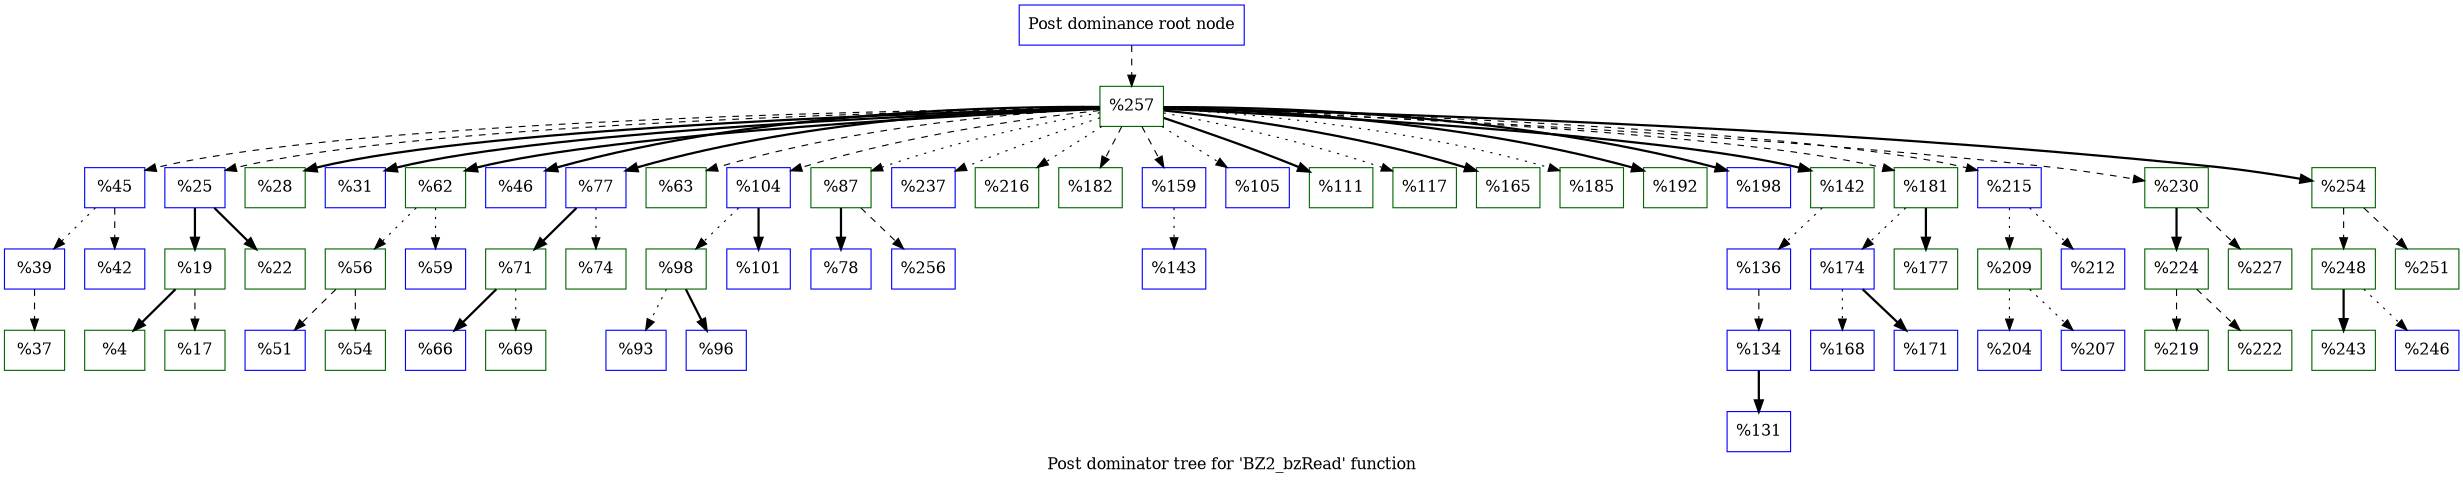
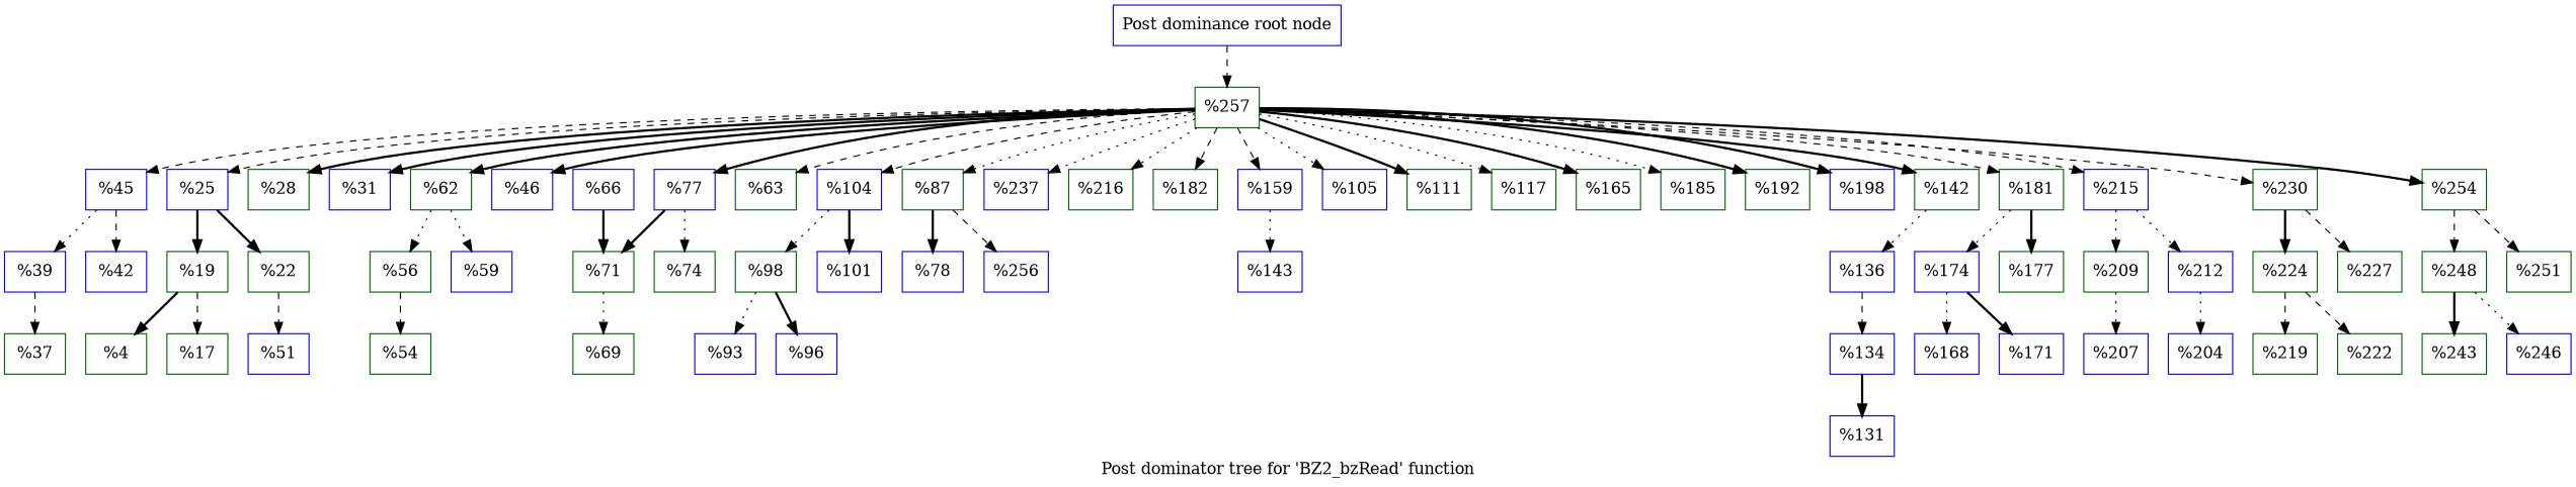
  digraph {
    fontname="DejaVu Serif"
    label="Post dominator tree for 'BZ2_bzRead' function"
    node [color=darkgreen fontname="DejaVu Serif" shape=record]
    edge [fontname="DejaVu Serif" style=bold]
    n1 [color=blue label="{Post dominance root node}"]
    n2 [label="{%257}"]
    n3 [color=blue label="{%45}"]
    n4 [color=blue label="{%25}"]
    n5 [label="{%28}"]
    n6 [color=blue label="{%31}"]
    n7 [label="{%62}"]
    n8 [color=blue label="{%46}"]
    n9 [color=blue label="{%77}"]
    n10 [label="{%63}"]
    n11 [color=blue label="{%104}"]
    n12 [label="{%87}"]
    n13 [color=blue label="{%237}"]
    n14 [label="{%216}"]
    n15 [label="{%182}"]
    n16 [color=blue label="{%159}"]
    n17 [color=blue label="{%105}"]
    n18 [label="{%111}"]
    n19 [label="{%117}"]
    n20 [label="{%165}"]
    n21 [label="{%185}"]
    n22 [label="{%192}"]
    n23 [color=blue label="{%198}"]
    n24 [label="{%142}"]
    n25 [label="{%181}"]
    n26 [color=blue label="{%215}"]
    n27 [label="{%230}"]
    n28 [label="{%254}"]
    n29 [color=blue label="{%39}"]
    n30 [color=blue label="{%42}"]
    n31 [label="{%19}"]
    n32 [label="{%22}"]
    n33 [label="{%56}"]
    n34 [color=blue label="{%59}"]
    n35 [label="{%71}"]
    n36 [label="{%74}"]
    n37 [label="{%98}"]
    n38 [color=blue label="{%101}"]
    n39 [color=blue label="{%78}"]
    n40 [color=blue label="{%256}"]
    n41 [color=blue label="{%143}"]
    n42 [color=blue label="{%136}"]
    n43 [color=blue label="{%174}"]
    n44 [label="{%177}"]
    n45 [label="{%209}"]
    n46 [color=blue label="{%212}"]
    n47 [label="{%224}"]
    n48 [label="{%227}"]
    n49 [label="{%248}"]
    n50 [label="{%251}"]
    n51 [label="{%37}"]
    n52 [label="{%4}"]
    n53 [label="{%17}"]
    n54 [color=blue label="{%51}"]
    n55 [label="{%54}"]
    n56 [color=blue label="{%66}"]
    n57 [label="{%69}"]
    n58 [color=blue label="{%93}"]
    n59 [color=blue label="{%96}"]
    n60 [color=blue label="{%134}"]
    n61 [color=blue label="{%168}"]
    n62 [color=blue label="{%171}"]
    n63 [color=blue label="{%204}"]
    n64 [color=blue label="{%207}"]
    n65 [label="{%219}"]
    n66 [label="{%222}"]
    n67 [label="{%243}"]
    n68 [color=blue label="{%246}"]
    n69 [color=blue label="{%131}"]
    n1 -> n2 [style=dashed]
    n2 -> n3 [style=dashed]
    n2 -> n4 [style=dashed]
    n2 -> n5
    n2 -> n6
    n2 -> n7
    n2 -> n8
    n2 -> n9
    n2 -> n10 [style=dashed]
    n2 -> n11 [style=dashed]
    n2 -> n12 [style=dotted]
    n2 -> n13 [style=dotted]
    n2 -> n14 [style=dotted]
    n2 -> n15 [style=dashed]
    n2 -> n16 [style=dashed]
    n2 -> n17 [style=dotted]
    n2 -> n18
    n2 -> n19 [style=dotted]
    n2 -> n20
    n2 -> n21 [style=dotted]
    n2 -> n22
    n2 -> n23
    n2 -> n24
    n2 -> n25 [style=dashed]
    n2 -> n26 [style=dashed]
    n2 -> n27 [style=dashed]
    n2 -> n28
    n3 -> n29 [style=dotted]
    n3 -> n30 [style=dashed]
    n4 -> n31
    n4 -> n32
    n7 -> n33 [style=dotted]
    n7 -> n34 [style=dotted]
    n9 -> n35
    n9 -> n36 [style=dotted]
    n11 -> n37 [style=dotted]
    n11 -> n38
    n12 -> n39
    n12 -> n40 [style=dashed]
    n16 -> n41 [style=dotted]
    n24 -> n42 [style=dotted]
    n25 -> n43 [style=dotted]
    n25 -> n44
    n26 -> n45 [style=dotted]
    n26 -> n46 [style=dotted]
    n27 -> n47
    n27 -> n48 [style=dashed]
    n28 -> n49 [style=dashed]
    n28 -> n50 [style=dashed]
    n29 -> n51 [style=dashed]
    n31 -> n52
    n31 -> n53 [style=dashed]
-   n33 -> n54 [style=dashed]
+   n32 -> n54 [style=dashed]
    n33 -> n55 [style=dashed]
-   n35 -> n56
+   n56 -> n35
    n35 -> n57 [style=dotted]
    n37 -> n58 [style=dotted]
    n37 -> n59
    n42 -> n60 [style=dashed]
    n43 -> n61 [style=dotted]
    n43 -> n62
-   n45 -> n63 [style=dotted]
+   n46 -> n63 [style=dotted]
    n45 -> n64 [style=dotted]
    n47 -> n65 [style=dashed]
    n47 -> n66 [style=dashed]
    n49 -> n67
    n49 -> n68 [style=dotted]
    n60 -> n69
  }
